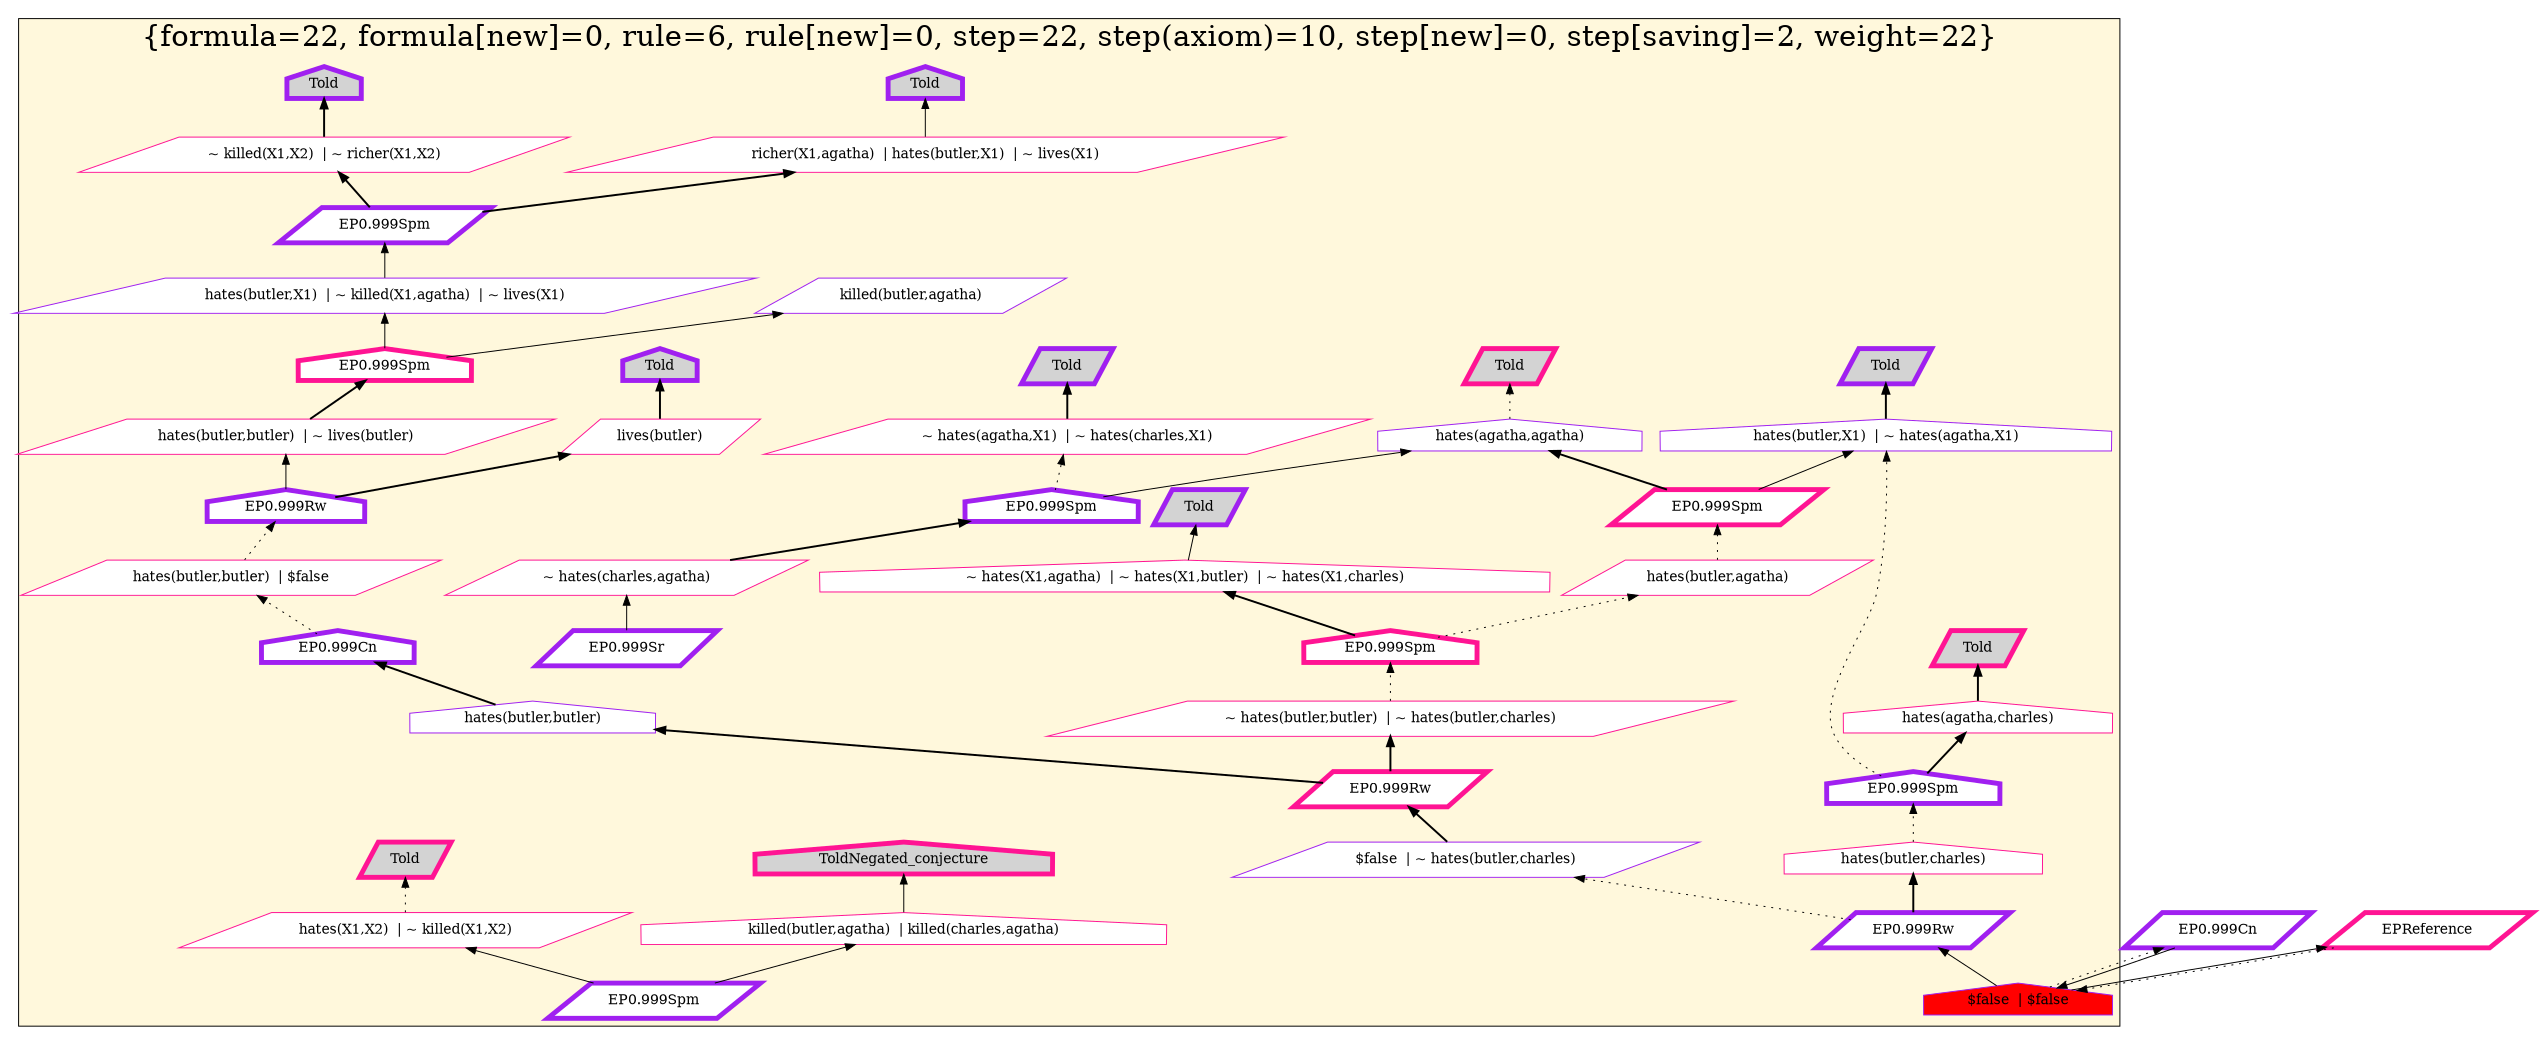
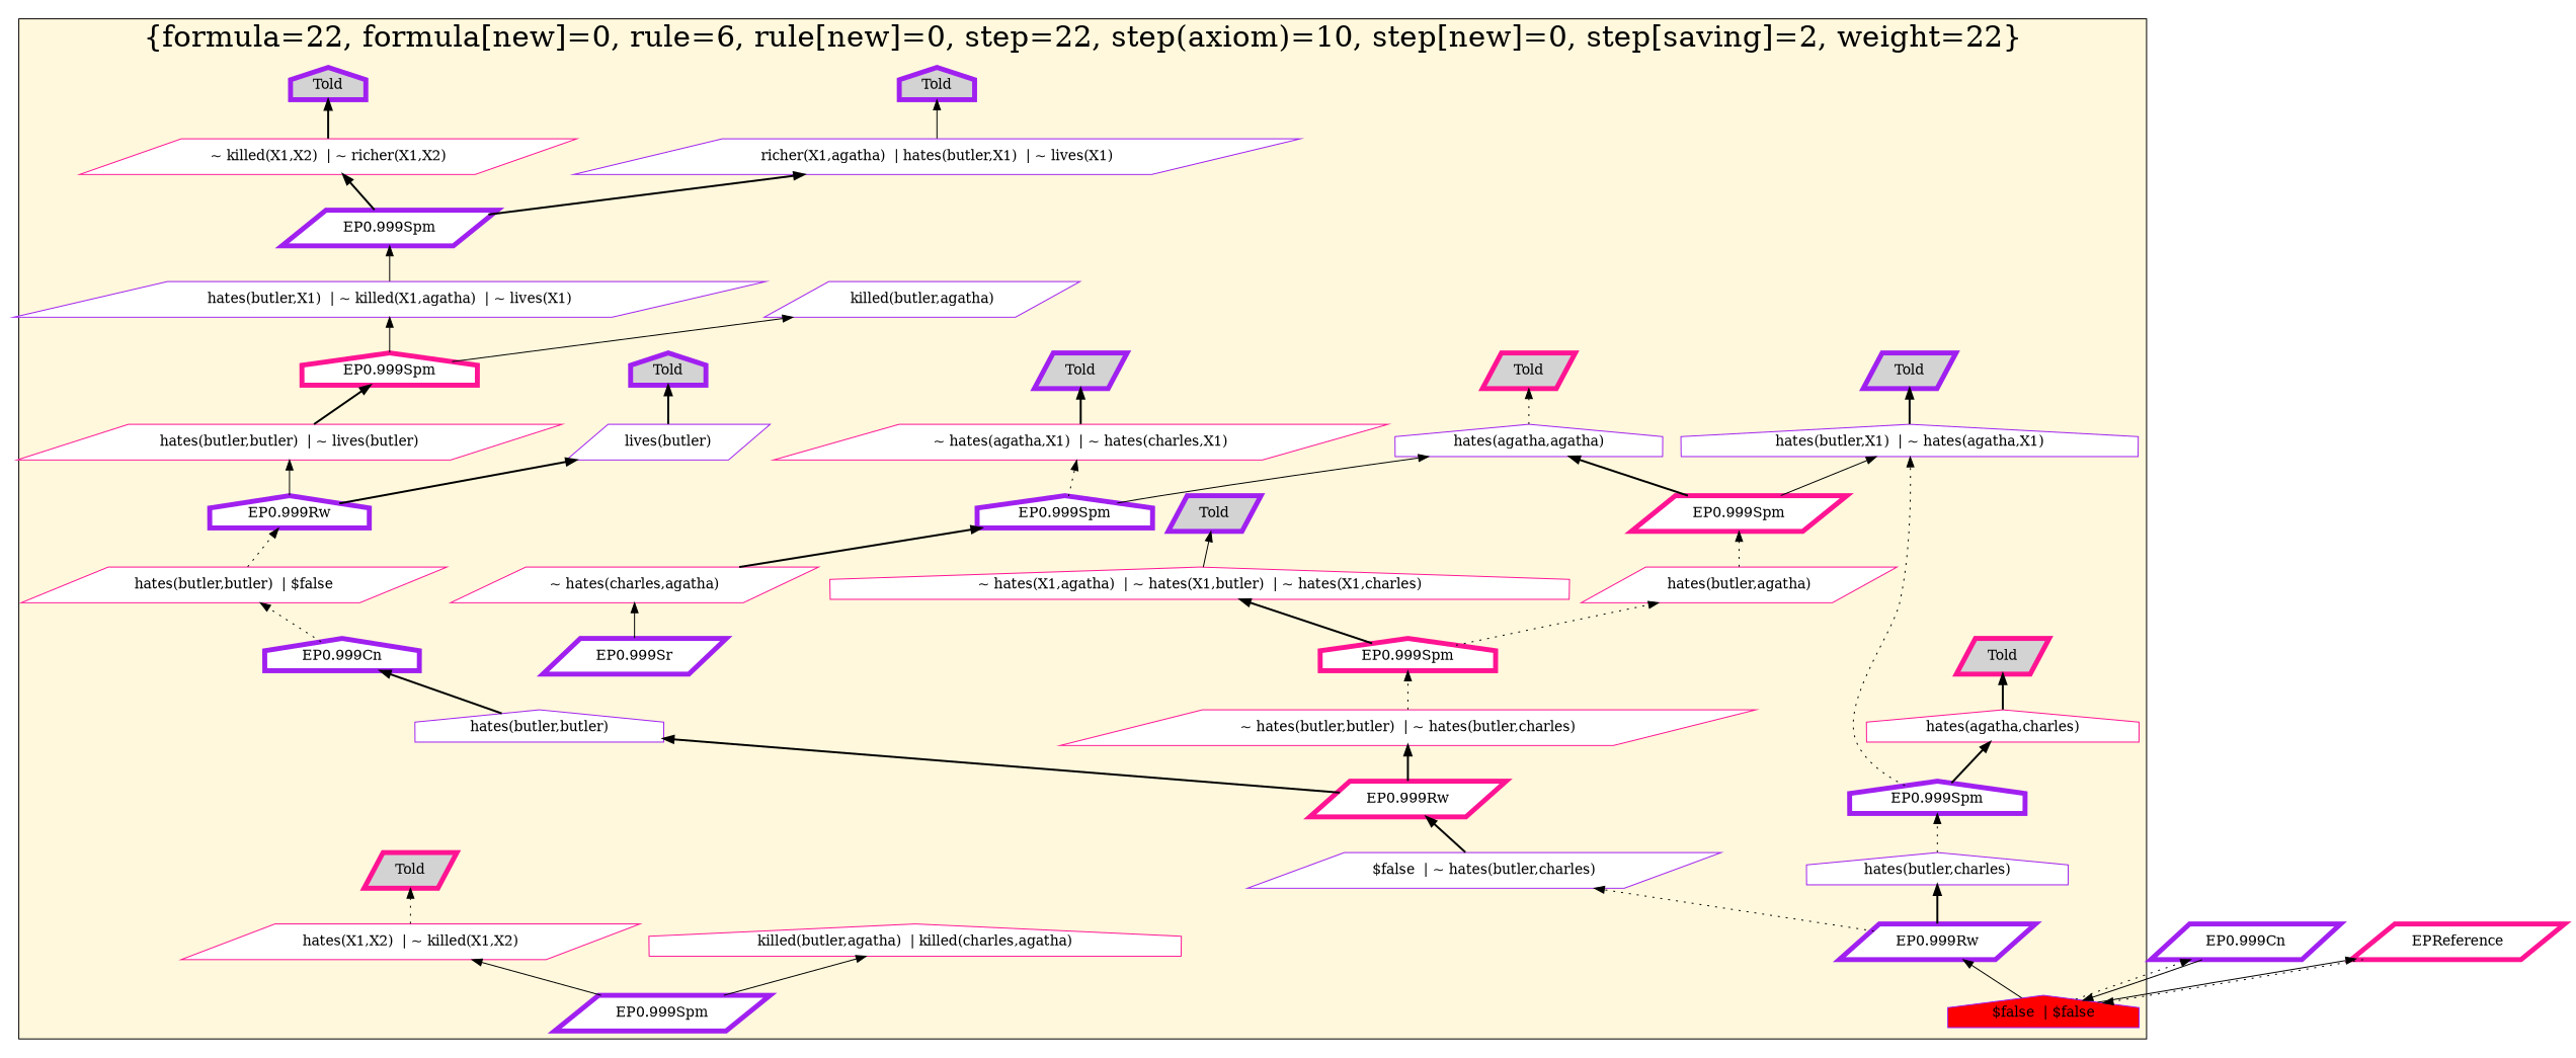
  digraph {
    rankdir=BT
    node [color=purple fillcolor=white shape=parallelogram style=filled penwidth=5]
    edge [style=bold]
    n1 [color=deeppink label="~ hates(agatha,X1)  | ~ hates(charles,X1)" penwidth=""]
    n2 [color=deeppink label="hates(butler,butler)  | ~ lives(butler)" penwidth=""]
    n3 [color=deeppink label="hates(butler,agatha)" penwidth=""]
    n4 [label="hates(butler,X1)  | ~ killed(X1,agatha)  | ~ lives(X1)" penwidth=""]
    n5 [label="$false  | ~ hates(butler,charles)" penwidth=""]
    n6 [color=deeppink label="~ killed(X1,X2)  | ~ richer(X1,X2)" penwidth=""]
-   n7 [color=deeppink label="lives(butler)" penwidth=""]
+   n7 [label="lives(butler)" penwidth=""]
    n8 [color=deeppink label="~ hates(charles,agatha)" penwidth=""]
    n9 [label="hates(butler,butler)" shape=house penwidth=""]
    n10 [color=deeppink label="~ hates(butler,butler)  | ~ hates(butler,charles)" penwidth=""]
    n11 [label="hates(agatha,agatha)" shape=house penwidth=""]
-   n12 [color=deeppink label="hates(butler,charles)" shape=house penwidth=""]
+   n12 [label="hates(butler,charles)" shape=house penwidth=""]
    n13 [fillcolor=red label="$false  | $false" shape=house penwidth=""]
    n14 [color=deeppink label="hates(butler,butler)  | $false" penwidth=""]
    n15 [color=deeppink label="~ hates(X1,agatha)  | ~ hates(X1,butler)  | ~ hates(X1,charles)" shape=house penwidth=""]
    n16 [label="killed(butler,agatha)" penwidth=""]
    n17 [label="hates(butler,X1)  | ~ hates(agatha,X1)" shape=house penwidth=""]
    n18 [color=deeppink label="hates(agatha,charles)" shape=house penwidth=""]
    n19 [color=deeppink label="killed(butler,agatha)  | killed(charles,agatha)" shape=house penwidth=""]
    n20 [color=deeppink label="hates(X1,X2)  | ~ killed(X1,X2)" penwidth=""]
-   n21 [color=deeppink label="richer(X1,agatha)  | hates(butler,X1)  | ~ lives(X1)" penwidth=""]
+   n21 [label="richer(X1,agatha)  | hates(butler,X1)  | ~ lives(X1)" penwidth=""]
    n22 [label="EP0.999Rw"]
    n23 [color=deeppink label="EP0.999Spm" shape=house]
    n24 [fillcolor=lightgrey label=Told shape=house]
    n25 [color=deeppink fillcolor=lightgrey label=Told]
    n26 [label="EP0.999Cn" shape=house]
    n27 [fillcolor=lightgrey label=Told]
-   n28 [color=deeppink fillcolor=lightgrey label=ToldNegated_conjecture shape=house]
    n29 [color=deeppink label="EP0.999Rw"]
    n30 [label="EP0.999Spm"]
    n31 [color=deeppink label="EP0.999Spm"]
    n32 [fillcolor=lightgrey label=Told]
    n33 [color=deeppink fillcolor=lightgrey label=Told]
    n34 [color=deeppink fillcolor=lightgrey label=Told]
    n35 [label="EP0.999Spm" shape=house]
    n36 [label="EP0.999Spm" shape=house]
    n37 [fillcolor=lightgrey label=Told shape=house]
    n38 [label="EP0.999Spm"]
    n39 [label="EP0.999Sr"]
    n40 [fillcolor=lightgrey label=Told shape=house]
    n41 [fillcolor=lightgrey label=Told]
    n42 [label="EP0.999Rw" shape=house]
    n43 [color=deeppink label="EP0.999Spm" shape=house]
    n44 [label="EP0.999Cn"]
    n45 [color=deeppink label=EPReference]
    subgraph cluster_1 {
      fillcolor=cornsilk
      fontsize=30
      label="{formula=22, formula[new]=0, rule=6, rule[new]=0, step=22, step(axiom)=10, step[new]=0, step[saving]=2, weight=22}"
      labelloc=b
      style=filled
      n1
      n2
      n3
      n4
      n5
      n6
      n7
      n8
      n9
      n10
      n11
      n12
      n13
      n14
      n15
      n16
      n17
      n18
      n19
      n20
      n21
      n22
      n23
      n24
      n25
      n26
      n27
-     n28
      n29
      n30
      n31
      n32
      n33
      n34
      n35
      n36
      n37
      n38
      n39
      n40
      n41
      n42
      n43
    }
    n1 -> n41
    n2 -> n43
    n3 -> n31 [style=dotted]
    n4 -> n38 [style=solid]
    n5 -> n29
    n6 -> n24
    n7 -> n40
    n8 -> n35
    n9 -> n26
    n10 -> n23 [style=dotted]
    n11 -> n34 [style=dotted]
    n12 -> n36 [style=dotted]
    n13 -> n22 [style=solid]
    n13 -> n44 [style=dotted]
    n13 -> n45 [style=solid]
    n14 -> n42 [style=dotted]
    n15 -> n27 [style=solid]
    n17 -> n32
    n18 -> n25
-   n19 -> n28 [style=solid]
    n20 -> n33 [style=dotted]
    n21 -> n37 [style=solid]
    n22 -> n5 [style=dotted]
    n22 -> n12
    n23 -> n3 [style=dotted]
    n23 -> n15
    n26 -> n14 [style=dotted]
    n29 -> n9
    n29 -> n10
    n30 -> n19 [style=solid]
    n30 -> n20 [style=solid]
    n31 -> n11
    n31 -> n17 [style=solid]
    n35 -> n1 [style=dotted]
    n35 -> n11 [style=solid]
    n36 -> n17 [style=dotted]
    n36 -> n18
    n38 -> n6
    n38 -> n21
    n39 -> n8 [style=solid]
    n42 -> n2 [style=solid]
    n42 -> n7
    n43 -> n4 [style=solid]
    n43 -> n16 [style=solid]
    n44 -> n13 [style=solid]
    n45 -> n13 [style=dotted]
  }
